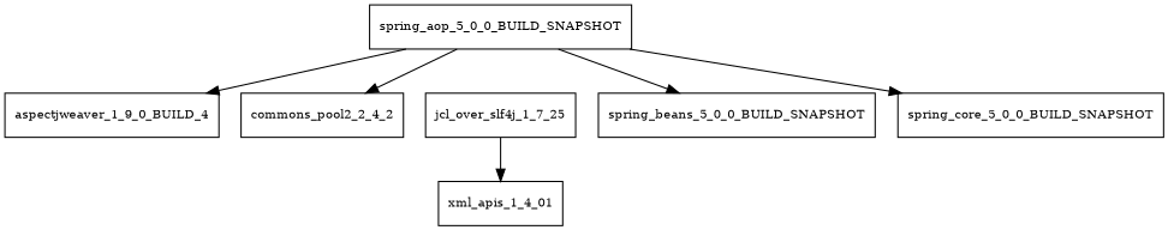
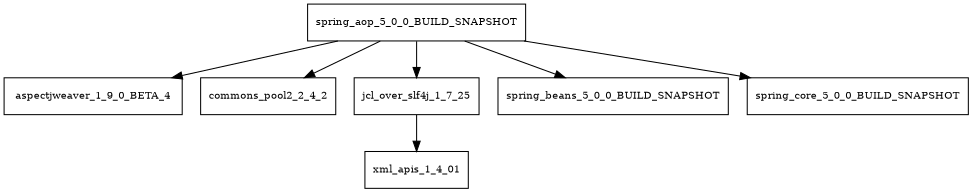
  digraph {
    node [fontsize=10.0 shape=box]
    spring_aop_5_0_0_BUILD_SNAPSHOT
-   aspectjweaver_1_9_0_BETA_4 [label=aspectjweaver_1_9_0_BUILD_4]
+   aspectjweaver_1_9_0_BETA_4
    commons_pool2_2_4_2
    jcl_over_slf4j_1_7_25
    spring_beans_5_0_0_BUILD_SNAPSHOT
    spring_core_5_0_0_BUILD_SNAPSHOT
    xml_apis_1_4_01
    spring_aop_5_0_0_BUILD_SNAPSHOT -> aspectjweaver_1_9_0_BETA_4
    spring_aop_5_0_0_BUILD_SNAPSHOT -> commons_pool2_2_4_2
+   spring_aop_5_0_0_BUILD_SNAPSHOT -> jcl_over_slf4j_1_7_25
    spring_aop_5_0_0_BUILD_SNAPSHOT -> spring_beans_5_0_0_BUILD_SNAPSHOT
    spring_aop_5_0_0_BUILD_SNAPSHOT -> spring_core_5_0_0_BUILD_SNAPSHOT
    jcl_over_slf4j_1_7_25 -> xml_apis_1_4_01
  }
